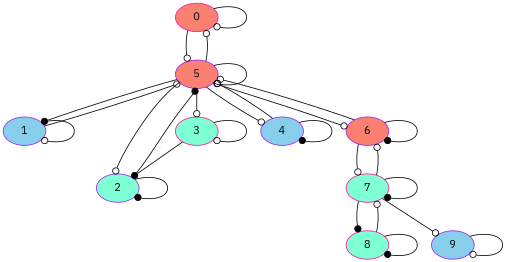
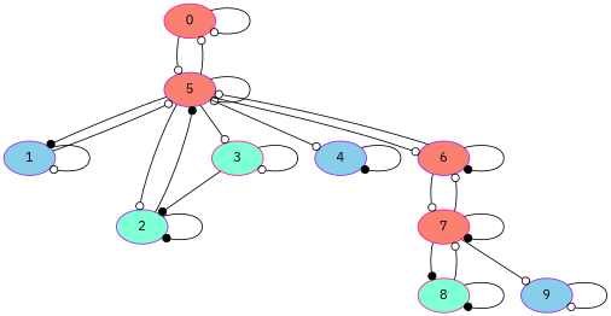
  digraph {
    fontname="IBM Plex Sans"
    nodesep=0.5
    node [color=purple fillcolor=salmon fontname="IBM Plex Sans" style=filled]
    edge [arrowhead=odot fontname="IBM Plex Sans" weight=1.0]
    0 [color=deeppink]
    5
    1 [fillcolor=skyblue]
    2 [fillcolor=aquamarine]
    3 [color=deeppink fillcolor=aquamarine]
    4 [fillcolor=skyblue]
    6
-   7 [color=deeppink fillcolor=aquamarine]
+   7 [color=deeppink]
    8 [color=deeppink fillcolor=aquamarine]
    9 [fillcolor=skyblue]
    0 -> 0
    0 -> 5
    5 -> 0
    5 -> 5
    5 -> 1 [arrowhead=dot]
    5 -> 2
    5 -> 3
    5 -> 4
    5 -> 6
    1 -> 5
    1 -> 1
    2 -> 5 [arrowhead=dot]
    2 -> 2 [arrowhead=dot]
    3 -> 2 [arrowhead=dot]
    3 -> 3
-   4 -> 5
    4 -> 4 [arrowhead=dot]
    6 -> 5
    6 -> 6 [arrowhead=dot]
    6 -> 7
    7 -> 6
    7 -> 7 [arrowhead=dot]
    7 -> 8 [arrowhead=dot]
    7 -> 9
    8 -> 7
    8 -> 8 [arrowhead=dot]
    9 -> 9
  }
